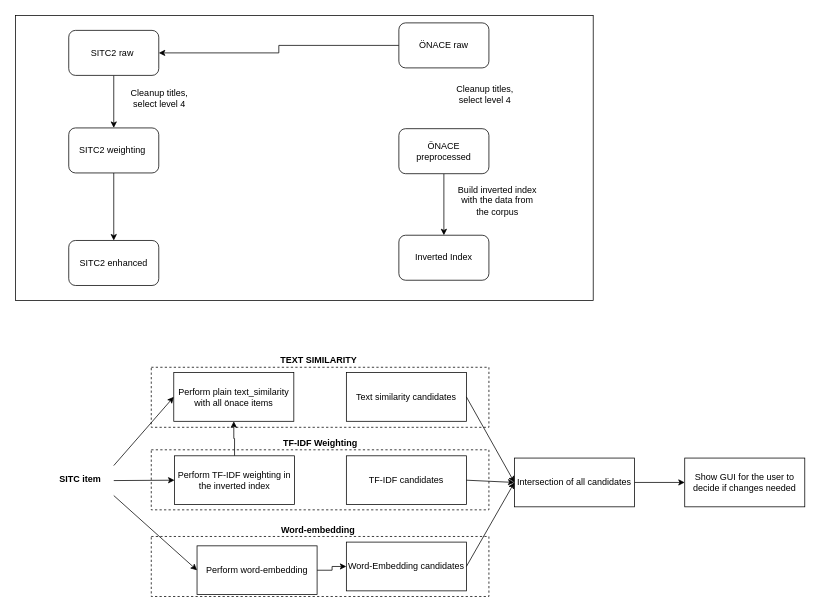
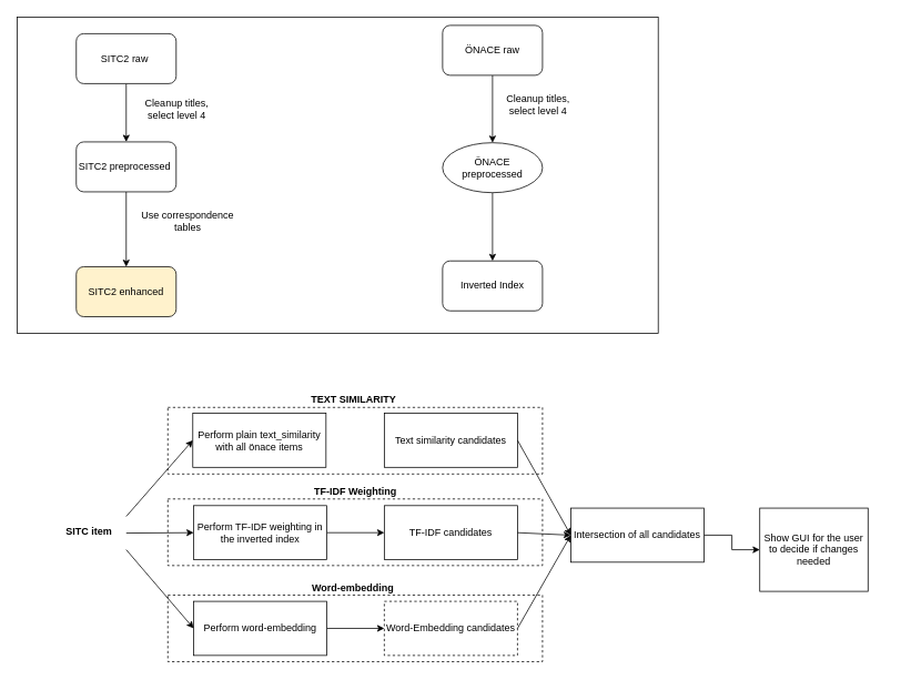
  <mxCell id="0" />
  <mxCell id="1" parent="0" />
  <mxCell id="2" value="" style="rounded=0;whiteSpace=wrap;html=1;dashed=1;" vertex="1" parent="1"><mxGeometry x="201" y="714.5" width="450" height="80" as="geometry" /></mxCell>
  <mxCell id="3" value="" style="rounded=0;whiteSpace=wrap;html=1;dashed=1;" vertex="1" parent="1"><mxGeometry x="201" y="599" width="450" height="80" as="geometry" /></mxCell>
  <mxCell id="4" value="" style="rounded=0;whiteSpace=wrap;html=1;dashed=1;" vertex="1" parent="1"><mxGeometry x="201" y="489" width="450" height="80" as="geometry" /></mxCell>
  <mxCell id="5" value="" style="rounded=0;whiteSpace=wrap;html=1;" vertex="1" parent="1"><mxGeometry x="20" y="20" width="770" height="380" as="geometry" /></mxCell>
  <mxCell id="6" value="" style="edgeStyle=orthogonalEdgeStyle;rounded=0;orthogonalLoop=1;jettySize=auto;html=1;" edge="1" parent="1" source="7" target="9"><mxGeometry relative="1" as="geometry" /></mxCell>
  <mxCell id="7" value="SITC2 raw&amp;nbsp;" style="rounded=1;whiteSpace=wrap;html=1;" vertex="1" parent="1"><mxGeometry x="91" y="40" width="120" height="60" as="geometry" /></mxCell>
  <mxCell id="8" value="" style="edgeStyle=orthogonalEdgeStyle;rounded=0;orthogonalLoop=1;jettySize=auto;html=1;" edge="1" parent="1" source="9" target="10"><mxGeometry relative="1" as="geometry" /></mxCell>
- <mxCell id="9" value="SITC2 weighting&amp;nbsp;" style="rounded=1;whiteSpace=wrap;html=1;" vertex="1" parent="1"><mxGeometry x="91" y="170" width="120" height="60" as="geometry" /></mxCell>
- <mxCell id="10" value="SITC2 enhanced" style="rounded=1;whiteSpace=wrap;html=1;" vertex="1" parent="1"><mxGeometry x="91" y="320" width="120" height="60" as="geometry" /></mxCell>
- <mxCell id="11" value="" style="edgeStyle=orthogonalEdgeStyle;rounded=0;orthogonalLoop=1;jettySize=auto;html=1;" edge="1" parent="1" source="12" target="7"><mxGeometry relative="1" as="geometry" /></mxCell>
+ <mxCell id="9" value="SITC2 preprocessed&amp;nbsp;" style="rounded=1;whiteSpace=wrap;html=1;" vertex="1" parent="1"><mxGeometry x="91" y="170" width="120" height="60" as="geometry" /></mxCell>
+ <mxCell id="10" value="SITC2 enhanced" style="rounded=1;whiteSpace=wrap;html=1;fillColor=#fff2cc;" vertex="1" parent="1"><mxGeometry x="91" y="320" width="120" height="60" as="geometry" /></mxCell>
+ <mxCell id="11" value="" style="edgeStyle=orthogonalEdgeStyle;rounded=0;orthogonalLoop=1;jettySize=auto;html=1;" edge="1" parent="1" source="12" target="14"><mxGeometry relative="1" as="geometry" /></mxCell>
  <mxCell id="12" value="ÖNACE raw" style="rounded=1;whiteSpace=wrap;html=1;" vertex="1" parent="1"><mxGeometry x="531" y="30" width="120" height="60" as="geometry" /></mxCell>
  <mxCell id="13" value="" style="edgeStyle=orthogonalEdgeStyle;rounded=0;orthogonalLoop=1;jettySize=auto;html=1;" edge="1" parent="1" source="14" target="15"><mxGeometry relative="1" as="geometry" /></mxCell>
- <mxCell id="14" value="ÖNACE preprocessed" style="rounded=1;whiteSpace=wrap;html=1;" vertex="1" parent="1"><mxGeometry x="531" y="171" width="120" height="60" as="geometry" /></mxCell>
+ <mxCell id="14" value="ÖNACE preprocessed" style="ellipse;whiteSpace=wrap;html=1;" vertex="1" parent="1"><mxGeometry x="531" y="171" width="120" height="60" as="geometry" /></mxCell>
  <mxCell id="15" value="Inverted Index" style="rounded=1;whiteSpace=wrap;html=1;" vertex="1" parent="1"><mxGeometry x="531" y="313" width="120" height="60" as="geometry" /></mxCell>
+ <mxCell id="16" value="Use correspondence tables" style="text;html=1;strokeColor=none;fillColor=none;align=center;verticalAlign=middle;whiteSpace=wrap;rounded=0;" vertex="1" parent="1"><mxGeometry x="165" y="250" width="120" height="30" as="geometry" /></mxCell>
  <mxCell id="17" value="Cleanup titles, select level 4" style="text;html=1;strokeColor=none;fillColor=none;align=center;verticalAlign=middle;whiteSpace=wrap;rounded=0;" vertex="1" parent="1"><mxGeometry x="167" y="121" width="90" height="20" as="geometry" /></mxCell>
  <mxCell id="18" value="Cleanup titles, select level 4" style="text;html=1;strokeColor=none;fillColor=none;align=center;verticalAlign=middle;whiteSpace=wrap;rounded=0;" vertex="1" parent="1"><mxGeometry x="601" y="115" width="90" height="20" as="geometry" /></mxCell>
- <mxCell id="19" value="Build inverted index with the data from the corpus" style="text;html=1;strokeColor=none;fillColor=none;align=center;verticalAlign=middle;whiteSpace=wrap;rounded=0;" vertex="1" parent="1"><mxGeometry x="605" y="257" width="115" height="20" as="geometry" /></mxCell>
  <mxCell id="20" value="Perform plain text_similarity with all önace items" style="rounded=0;whiteSpace=wrap;html=1;" vertex="1" parent="1"><mxGeometry x="231" y="496" width="160" height="65" as="geometry" /></mxCell>
  <mxCell id="21" value="&lt;b&gt;SITC item&lt;/b&gt;" style="text;html=1;align=center;verticalAlign=middle;resizable=0;points=[];autosize=1;" vertex="1" parent="1"><mxGeometry x="71" y="628" width="70" height="20" as="geometry" /></mxCell>
  <mxCell id="22" value="" style="endArrow=classic;html=1;exitX=0;exitY=0.5;exitDx=0;exitDy=0;entryX=0;entryY=0.5;entryDx=0;entryDy=0;" edge="1" parent="1" target="20"><mxGeometry width="50" height="50" relative="1" as="geometry"><mxPoint x="151" y="620" as="sourcePoint" /><mxPoint x="151" y="500" as="targetPoint" /></mxGeometry></mxCell>
  <mxCell id="23" value="&lt;b&gt;TEXT SIMILARITY&lt;/b&gt;" style="text;html=1;align=center;verticalAlign=middle;resizable=0;points=[];autosize=1;" vertex="1" parent="1"><mxGeometry x="364" y="470" width="120" height="20" as="geometry" /></mxCell>
- <mxCell id="24" value="" style="edgeStyle=orthogonalEdgeStyle;rounded=0;orthogonalLoop=1;jettySize=auto;html=1;" edge="1" parent="1" source="25" target="20"><mxGeometry relative="1" as="geometry" /></mxCell>
+ <mxCell id="24" value="" style="edgeStyle=orthogonalEdgeStyle;rounded=0;orthogonalLoop=1;jettySize=auto;html=1;" edge="1" parent="1" source="25" target="33"><mxGeometry relative="1" as="geometry" /></mxCell>
  <mxCell id="25" value="Perform TF-IDF weighting in the inverted index" style="rounded=0;whiteSpace=wrap;html=1;" vertex="1" parent="1"><mxGeometry x="232" y="607" width="160" height="65" as="geometry" /></mxCell>
  <mxCell id="26" value="&lt;b&gt;TF-IDF Weighting&lt;/b&gt;" style="text;html=1;align=center;verticalAlign=middle;resizable=0;points=[];autosize=1;" vertex="1" parent="1"><mxGeometry x="371" y="581" width="110" height="20" as="geometry" /></mxCell>
  <mxCell id="27" value="" style="endArrow=classic;html=1;exitX=0;exitY=0.5;exitDx=0;exitDy=0;entryX=0;entryY=0.5;entryDx=0;entryDy=0;" edge="1" parent="1" target="25"><mxGeometry width="50" height="50" relative="1" as="geometry"><mxPoint x="151" y="640" as="sourcePoint" /><mxPoint x="431" y="670" as="targetPoint" /></mxGeometry></mxCell>
  <mxCell id="28" value="" style="edgeStyle=orthogonalEdgeStyle;rounded=0;orthogonalLoop=1;jettySize=auto;html=1;" edge="1" parent="1" source="29" target="34"><mxGeometry relative="1" as="geometry" /></mxCell>
- <mxCell id="29" value="Perform word-embedding" style="rounded=0;whiteSpace=wrap;html=1;" vertex="1" parent="1"><mxGeometry x="262" y="727" width="160" height="65" as="geometry" /></mxCell>
+ <mxCell id="29" value="Perform word-embedding" style="rounded=0;whiteSpace=wrap;html=1;" vertex="1" parent="1"><mxGeometry x="232" y="722" width="160" height="65" as="geometry" /></mxCell>
  <mxCell id="30" value="" style="endArrow=classic;html=1;entryX=0;entryY=0.5;entryDx=0;entryDy=0;" edge="1" parent="1" target="29"><mxGeometry width="50" height="50" relative="1" as="geometry"><mxPoint x="151" y="660" as="sourcePoint" /><mxPoint x="437" y="793" as="targetPoint" /></mxGeometry></mxCell>
  <mxCell id="31" value="&lt;b&gt;Word-embedding&lt;/b&gt;" style="text;html=1;align=center;verticalAlign=middle;resizable=0;points=[];autosize=1;" vertex="1" parent="1"><mxGeometry x="368" y="697" width="110" height="20" as="geometry" /></mxCell>
  <mxCell id="32" value="Text similarity candidates" style="rounded=0;whiteSpace=wrap;html=1;" vertex="1" parent="1"><mxGeometry x="461" y="496" width="160" height="65" as="geometry" /></mxCell>
  <mxCell id="33" value="TF-IDF candidates" style="rounded=0;whiteSpace=wrap;html=1;" vertex="1" parent="1"><mxGeometry x="461" y="607" width="160" height="65" as="geometry" /></mxCell>
- <mxCell id="34" value="Word-Embedding candidates" style="rounded=0;whiteSpace=wrap;html=1;" vertex="1" parent="1"><mxGeometry x="461" y="722" width="160" height="65" as="geometry" /></mxCell>
+ <mxCell id="34" value="Word-Embedding candidates" style="rounded=0;whiteSpace=wrap;html=1;dashed=1;" vertex="1" parent="1"><mxGeometry x="461" y="722" width="160" height="65" as="geometry" /></mxCell>
  <mxCell id="35" value="" style="edgeStyle=orthogonalEdgeStyle;rounded=0;orthogonalLoop=1;jettySize=auto;html=1;" edge="1" parent="1" source="36" target="37"><mxGeometry relative="1" as="geometry" /></mxCell>
  <mxCell id="36" value="Intersection of all candidates" style="rounded=0;whiteSpace=wrap;html=1;" vertex="1" parent="1"><mxGeometry x="685" y="610" width="160" height="65" as="geometry" /></mxCell>
- <mxCell id="37" value="Show GUI for the user to decide if changes needed" style="rounded=0;whiteSpace=wrap;html=1;" vertex="1" parent="1"><mxGeometry x="912" y="610" width="160" height="65" as="geometry" /></mxCell>
+ <mxCell id="37" value="Show GUI for the user to decide if changes needed" style="rounded=0;whiteSpace=wrap;html=1;" vertex="1" parent="1"><mxGeometry x="912" y="610" width="130" height="100" as="geometry" /></mxCell>
  <mxCell id="38" value="" style="endArrow=classic;html=1;exitX=1;exitY=0.5;exitDx=0;exitDy=0;entryX=0;entryY=0.5;entryDx=0;entryDy=0;" edge="1" parent="1" source="32" target="36"><mxGeometry width="50" height="50" relative="1" as="geometry"><mxPoint x="771" y="670" as="sourcePoint" /><mxPoint x="821" y="620" as="targetPoint" /></mxGeometry></mxCell>
  <mxCell id="39" value="" style="endArrow=classic;html=1;exitX=1;exitY=0.5;exitDx=0;exitDy=0;entryX=0;entryY=0.5;entryDx=0;entryDy=0;" edge="1" parent="1" source="34" target="36"><mxGeometry width="50" height="50" relative="1" as="geometry"><mxPoint x="771" y="670" as="sourcePoint" /><mxPoint x="821" y="620" as="targetPoint" /></mxGeometry></mxCell>
  <mxCell id="40" value="" style="endArrow=classic;html=1;entryX=0;entryY=0.5;entryDx=0;entryDy=0;exitX=1;exitY=0.5;exitDx=0;exitDy=0;" edge="1" parent="1" source="33" target="36"><mxGeometry width="50" height="50" relative="1" as="geometry"><mxPoint x="771" y="670" as="sourcePoint" /><mxPoint x="821" y="620" as="targetPoint" /></mxGeometry></mxCell>
